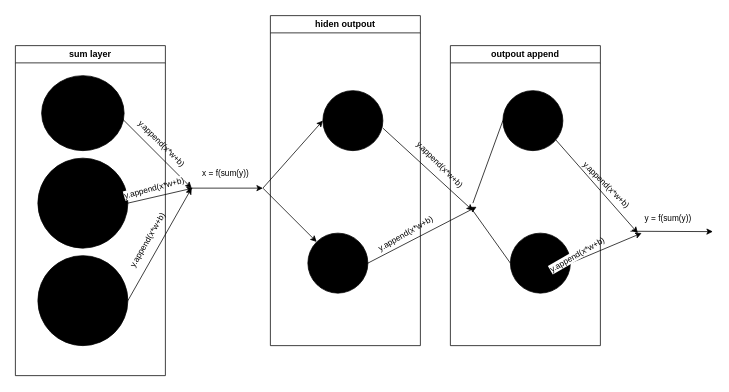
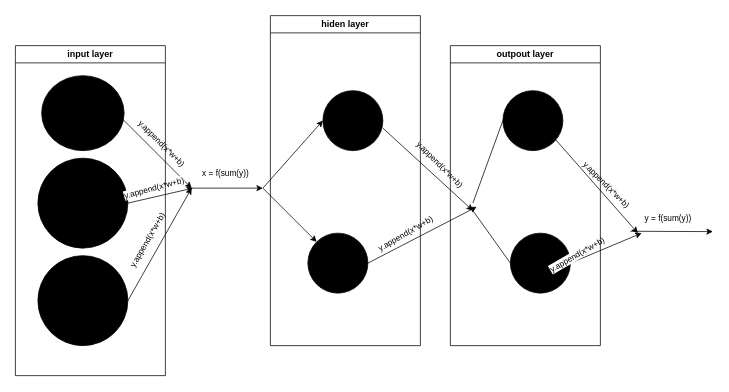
  <mxCell id="0" />
  <mxCell id="1" parent="0" />
  <mxCell id="2" value="b=4 w=3" style="ellipse;whiteSpace=wrap;html=1;fillColor=#000000;" parent="1" vertex="1"><mxGeometry x="50" y="340" width="120" height="120" as="geometry" /></mxCell>
  <mxCell id="3" value="b=4 w=3" style="ellipse;whiteSpace=wrap;html=1;fillColor=#000000;" parent="1" vertex="1"><mxGeometry x="50" y="210" width="120" height="120" as="geometry" /></mxCell>
  <mxCell id="4" value="b=1, w&lt;br&gt;=2" style="ellipse;whiteSpace=wrap;html=1;fillColor=#000000;" parent="1" vertex="1"><mxGeometry x="55" y="100" width="110" height="100" as="geometry" /></mxCell>
  <mxCell id="5" value="" style="endArrow=classic;html=1;exitX=1;exitY=0.5;exitDx=0;exitDy=0;" parent="1" edge="1"><mxGeometry width="50" height="50" relative="1" as="geometry"><mxPoint x="155" y="150" as="sourcePoint" /><mxPoint x="255" y="250" as="targetPoint" /></mxGeometry></mxCell>
  <mxCell id="6" value="y.append(x*w+b)" style="edgeLabel;html=1;align=center;verticalAlign=middle;resizable=0;points=[];rotation=45;" parent="5" vertex="1" connectable="0"><mxGeometry x="0.615" relative="1" as="geometry"><mxPoint x="-21" y="-41" as="offset" /></mxGeometry></mxCell>
  <mxCell id="7" value="" style="endArrow=classic;html=1;exitX=1;exitY=0.5;exitDx=0;exitDy=0;" parent="1" source="3" edge="1"><mxGeometry width="50" height="50" relative="1" as="geometry"><mxPoint x="170" y="260" as="sourcePoint" /><mxPoint x="256.852" y="250" as="targetPoint" /></mxGeometry></mxCell>
  <mxCell id="8" value="y.append(x*w+b)" style="edgeLabel;html=1;align=center;verticalAlign=middle;resizable=0;points=[];rotation=-60;" parent="7" vertex="1" connectable="0"><mxGeometry x="0.615" relative="1" as="geometry"><mxPoint x="-45" y="66" as="offset" /></mxGeometry></mxCell>
  <mxCell id="9" value="" style="endArrow=classic;html=1;exitX=1;exitY=0.5;exitDx=0;exitDy=0;" parent="1" source="2" edge="1"><mxGeometry width="50" height="50" relative="1" as="geometry"><mxPoint x="170" y="390" as="sourcePoint" /><mxPoint x="255" y="250" as="targetPoint" /></mxGeometry></mxCell>
  <mxCell id="10" value="y.append(x*w+b)" style="edgeLabel;html=1;align=center;verticalAlign=middle;resizable=0;points=[];rotation=-15;" parent="9" vertex="1" connectable="0"><mxGeometry x="0.615" relative="1" as="geometry"><mxPoint x="-34" y="-29" as="offset" /></mxGeometry></mxCell>
  <mxCell id="11" value="x = f(sum(y))" style="endArrow=classic;html=1;" parent="1" edge="1"><mxGeometry y="20" width="50" height="50" relative="1" as="geometry"><mxPoint x="250" y="250" as="sourcePoint" /><mxPoint x="350" y="250" as="targetPoint" /><mxPoint as="offset" /></mxGeometry></mxCell>
  <mxCell id="12" value="" style="endArrow=classic;html=1;" parent="1" target="21" edge="1"><mxGeometry width="50" height="50" relative="1" as="geometry"><mxPoint x="350" y="250" as="sourcePoint" /><mxPoint x="420" y="310" as="targetPoint" /></mxGeometry></mxCell>
  <mxCell id="13" value="" style="endArrow=classic;html=1;" parent="1" edge="1"><mxGeometry width="50" height="50" relative="1" as="geometry"><mxPoint x="350" y="250" as="sourcePoint" /><mxPoint x="430" y="160" as="targetPoint" /></mxGeometry></mxCell>
  <mxCell id="14" value="" style="endArrow=classic;html=1;exitX=1;exitY=0.5;exitDx=0;exitDy=0;" parent="1" edge="1"><mxGeometry width="50" height="50" relative="1" as="geometry"><mxPoint x="510" y="170" as="sourcePoint" /><mxPoint x="630" y="280" as="targetPoint" /></mxGeometry></mxCell>
  <mxCell id="15" value="y.append(x*w+b)" style="edgeLabel;html=1;align=center;verticalAlign=middle;resizable=0;points=[];rotation=45;" parent="14" vertex="1" connectable="0"><mxGeometry x="0.615" relative="1" as="geometry"><mxPoint x="-21" y="-41" as="offset" /></mxGeometry></mxCell>
  <mxCell id="16" value="" style="endArrow=classic;html=1;exitX=1;exitY=0.5;exitDx=0;exitDy=0;" parent="1" source="21" edge="1"><mxGeometry width="50" height="50" relative="1" as="geometry"><mxPoint x="550" y="425" as="sourcePoint" /><mxPoint x="635" y="275" as="targetPoint" /></mxGeometry></mxCell>
  <mxCell id="17" value="y.append(x*w+b)" style="edgeLabel;html=1;align=center;verticalAlign=middle;resizable=0;points=[];rotation=-30;" parent="16" vertex="1" connectable="0"><mxGeometry x="0.615" relative="1" as="geometry"><mxPoint x="-68" y="21" as="offset" /></mxGeometry></mxCell>
  <mxCell id="18" value="y&amp;nbsp;= f(sum(y))" style="endArrow=classic;html=1;" parent="1" edge="1"><mxGeometry x="-0.092" y="18" width="50" height="50" relative="1" as="geometry"><mxPoint x="840" y="307.5" as="sourcePoint" /><mxPoint x="950" y="308" as="targetPoint" /><mxPoint as="offset" /></mxGeometry></mxCell>
- <mxCell id="19" value="sum layer" style="swimlane;whiteSpace=wrap;html=1;" vertex="1" parent="1"><mxGeometry x="20" y="60" width="200" height="440" as="geometry" /></mxCell>
- <mxCell id="20" value="hiden outpout" style="swimlane;whiteSpace=wrap;html=1;" vertex="1" parent="1"><mxGeometry x="360" y="20" width="200" height="440" as="geometry" /></mxCell>
+ <mxCell id="19" value="input layer" style="swimlane;whiteSpace=wrap;html=1;" vertex="1" parent="1"><mxGeometry x="20" y="60" width="200" height="440" as="geometry" /></mxCell>
+ <mxCell id="20" value="hiden layer" style="swimlane;whiteSpace=wrap;html=1;" vertex="1" parent="1"><mxGeometry x="360" y="20" width="200" height="440" as="geometry" /></mxCell>
  <mxCell id="21" value="w=2 b=4" style="ellipse;whiteSpace=wrap;html=1;aspect=fixed;fillColor=#000000;" parent="20" vertex="1"><mxGeometry x="50" y="290" width="80" height="80" as="geometry" /></mxCell>
  <mxCell id="22" value="w=3 b=1" style="ellipse;whiteSpace=wrap;html=1;aspect=fixed;fillColor=#000000;" parent="20" vertex="1"><mxGeometry x="70" y="100" width="80" height="80" as="geometry" /></mxCell>
  <mxCell id="23" value="w=3 b=1" style="ellipse;whiteSpace=wrap;html=1;aspect=fixed;fillColor=#000000;" vertex="1" parent="1"><mxGeometry x="670" y="120" width="80" height="80" as="geometry" /></mxCell>
  <mxCell id="24" value="w=2 b=4" style="ellipse;whiteSpace=wrap;html=1;aspect=fixed;fillColor=#000000;" vertex="1" parent="1"><mxGeometry x="680" y="310" width="80" height="80" as="geometry" /></mxCell>
  <mxCell id="25" value="" style="endArrow=classic;html=1;exitX=1;exitY=0.5;exitDx=0;exitDy=0;" edge="1" parent="1"><mxGeometry width="50" height="50" relative="1" as="geometry"><mxPoint x="740" y="185" as="sourcePoint" /><mxPoint x="850" y="310" as="targetPoint" /></mxGeometry></mxCell>
  <mxCell id="26" value="y.append(x*w+b)" style="edgeLabel;html=1;align=center;verticalAlign=middle;resizable=0;points=[];rotation=45;" vertex="1" connectable="0" parent="25"><mxGeometry x="0.615" relative="1" as="geometry"><mxPoint x="-21" y="-41" as="offset" /></mxGeometry></mxCell>
  <mxCell id="27" value="" style="endArrow=classic;html=1;" edge="1" parent="1"><mxGeometry width="50" height="50" relative="1" as="geometry"><mxPoint x="760" y="350" as="sourcePoint" /><mxPoint x="855" y="310" as="targetPoint" /></mxGeometry></mxCell>
  <mxCell id="28" value="y.append(x*w+b)" style="edgeLabel;html=1;align=center;verticalAlign=middle;resizable=0;points=[];rotation=-30;" vertex="1" connectable="0" parent="27"><mxGeometry x="0.615" relative="1" as="geometry"><mxPoint x="-68" y="21" as="offset" /></mxGeometry></mxCell>
  <mxCell id="29" value="" style="endArrow=none;html=1;entryX=0;entryY=0.5;entryDx=0;entryDy=0;" edge="1" parent="1" target="23"><mxGeometry width="50" height="50" relative="1" as="geometry"><mxPoint x="630" y="270" as="sourcePoint" /><mxPoint x="630" y="170" as="targetPoint" /></mxGeometry></mxCell>
  <mxCell id="30" value="" style="endArrow=none;html=1;entryX=0;entryY=0.5;entryDx=0;entryDy=0;" edge="1" parent="1" target="24"><mxGeometry width="50" height="50" relative="1" as="geometry"><mxPoint x="630" y="280" as="sourcePoint" /><mxPoint x="680" y="170" as="targetPoint" /></mxGeometry></mxCell>
- <mxCell id="31" value="outpout append&lt;br&gt;" style="swimlane;whiteSpace=wrap;html=1;" vertex="1" parent="1"><mxGeometry x="600" y="60" width="200" height="400" as="geometry" /></mxCell>
+ <mxCell id="31" value="outpout layer&lt;br&gt;" style="swimlane;whiteSpace=wrap;html=1;" vertex="1" parent="1"><mxGeometry x="600" y="60" width="200" height="400" as="geometry" /></mxCell>
